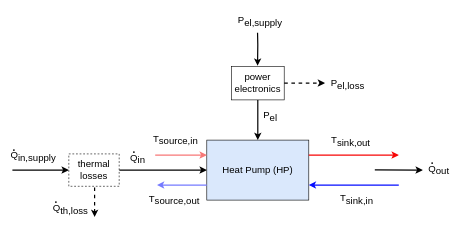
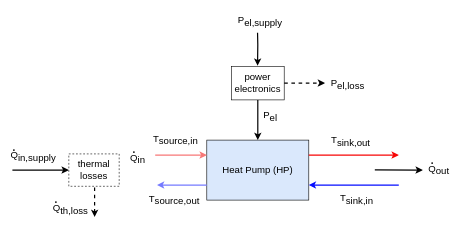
  <mxCell id="0" />
  <mxCell id="1" parent="0" />
  <mxCell id="2" value="&lt;font style=&quot;font-size: 16px;&quot;&gt;Heat Pump (HP)&lt;/font&gt;" style="rounded=0;whiteSpace=wrap;html=1;fontSize=16;fillColor=#dae8fc;" parent="1" vertex="1"><mxGeometry x="344" y="233" width="170" height="100" as="geometry" /></mxCell>
  <mxCell id="3" value="" style="endArrow=classic;html=1;rounded=0;strokeWidth=2;strokeColor=#757AFF;fontSize=16;" parent="1" edge="1"><mxGeometry width="50" height="50" relative="1" as="geometry"><mxPoint x="344" y="308" as="sourcePoint" /><mxPoint x="261" y="308" as="targetPoint" /></mxGeometry></mxCell>
  <mxCell id="4" value="" style="endArrow=classic;html=1;rounded=0;entryX=0;entryY=0.25;entryDx=0;entryDy=0;strokeWidth=2;strokeColor=#F70505;fontSize=16;" parent="1" edge="1"><mxGeometry width="50" height="50" relative="1" as="geometry"><mxPoint x="514" y="258" as="sourcePoint" /><mxPoint x="664" y="258" as="targetPoint" /></mxGeometry></mxCell>
  <mxCell id="5" value="" style="endArrow=classic;html=1;rounded=0;entryX=0;entryY=0.25;entryDx=0;entryDy=0;strokeWidth=2;strokeColor=#050DFF;fontSize=16;" parent="1" edge="1"><mxGeometry width="50" height="50" relative="1" as="geometry"><mxPoint x="664" y="308" as="sourcePoint" /><mxPoint x="514" y="308" as="targetPoint" /></mxGeometry></mxCell>
  <mxCell id="6" value="" style="endArrow=classic;html=1;rounded=0;entryX=0;entryY=0.25;entryDx=0;entryDy=0;strokeWidth=2;fillColor=#f8cecc;strokeColor=#F77777;fontColor=#FF4A4A;fontSize=16;" parent="1" edge="1"><mxGeometry width="50" height="50" relative="1" as="geometry"><mxPoint x="258" y="258" as="sourcePoint" /><mxPoint x="344" y="258" as="targetPoint" /></mxGeometry></mxCell>
  <mxCell id="7" value="" style="endArrow=classic;html=1;rounded=0;strokeColor=#000000;strokeWidth=2;fontSize=16;entryX=0.5;entryY=0;entryDx=0;entryDy=0;exitX=0.5;exitY=1;exitDx=0;exitDy=0;" parent="1" source="17" target="2" edge="1"><mxGeometry width="50" height="50" relative="1" as="geometry"><mxPoint x="429" y="188" as="sourcePoint" /><mxPoint x="514" y="228" as="targetPoint" /></mxGeometry></mxCell>
  <mxCell id="8" value="" style="endArrow=classic;html=1;rounded=0;strokeWidth=2;fillColor=#f8cecc;strokeColor=#000000;fontSize=16;" parent="1" edge="1"><mxGeometry width="50" height="50" relative="1" as="geometry"><mxPoint x="624" y="282.5" as="sourcePoint" /><mxPoint x="704" y="283" as="targetPoint" /></mxGeometry></mxCell>
  <mxCell id="9" value="Q&lt;sub style=&quot;font-size: 16px;&quot;&gt;in,supply&lt;/sub&gt;" style="text;html=1;strokeColor=none;fillColor=none;align=center;verticalAlign=middle;whiteSpace=wrap;rounded=0;fontSize=16;" parent="1" vertex="1"><mxGeometry x="25" y="245" width="60" height="30" as="geometry" /></mxCell>
  <mxCell id="10" value="Q&lt;sub style=&quot;font-size: 16px;&quot;&gt;out&lt;/sub&gt;" style="text;html=1;strokeColor=none;fillColor=none;align=center;verticalAlign=middle;whiteSpace=wrap;rounded=0;fontSize=16;" parent="1" vertex="1"><mxGeometry x="701" y="267" width="60" height="30" as="geometry" /></mxCell>
  <mxCell id="11" value="&lt;span style=&quot;font-size: 16px;&quot;&gt;P&lt;sub style=&quot;font-size: 16px;&quot;&gt;el&lt;/sub&gt;&lt;/span&gt;" style="text;html=1;strokeColor=none;fillColor=none;align=center;verticalAlign=middle;whiteSpace=wrap;rounded=0;fontSize=16;" parent="1" vertex="1"><mxGeometry x="420" y="178" width="60" height="30" as="geometry" /></mxCell>
  <mxCell id="12" value="." style="text;html=1;strokeColor=none;fillColor=none;align=center;verticalAlign=middle;whiteSpace=wrap;rounded=0;fontSize=25;fontFamily=Garamond;" parent="1" vertex="1"><mxGeometry x="20" y="236" width="6" height="12" as="geometry" /></mxCell>
  <mxCell id="13" value="T&lt;sub style=&quot;font-size: 16px;&quot;&gt;source,in&lt;/sub&gt;" style="text;html=1;strokeColor=none;fillColor=none;align=center;verticalAlign=middle;whiteSpace=wrap;rounded=0;fontSize=16;" parent="1" vertex="1"><mxGeometry x="262" y="217" width="60" height="30" as="geometry" /></mxCell>
  <mxCell id="14" value="T&lt;sub style=&quot;font-size: 16px;&quot;&gt;source,out&lt;/sub&gt;" style="text;html=1;strokeColor=none;fillColor=none;align=center;verticalAlign=middle;whiteSpace=wrap;rounded=0;fontSize=16;" parent="1" vertex="1"><mxGeometry x="260" y="317" width="60" height="30" as="geometry" /></mxCell>
  <mxCell id="15" value="T&lt;sub style=&quot;font-size: 16px;&quot;&gt;sink,out&lt;/sub&gt;" style="text;html=1;strokeColor=none;fillColor=none;align=center;verticalAlign=middle;whiteSpace=wrap;rounded=0;fontSize=16;" parent="1" vertex="1"><mxGeometry x="554" y="220" width="60" height="30" as="geometry" /></mxCell>
  <mxCell id="16" value="T&lt;sub style=&quot;font-size: 16px;&quot;&gt;sink,in&lt;/sub&gt;" style="text;html=1;strokeColor=none;fillColor=none;align=center;verticalAlign=middle;whiteSpace=wrap;rounded=0;fontSize=16;" parent="1" vertex="1"><mxGeometry x="564" y="316" width="60" height="30" as="geometry" /></mxCell>
  <mxCell id="17" value="&lt;font color=&quot;#000000&quot;&gt;power electronics&lt;/font&gt;" style="rounded=0;whiteSpace=wrap;html=1;fontSize=16;fontColor=#FF4A4A;" parent="1" vertex="1"><mxGeometry x="385" y="110" width="88" height="56" as="geometry" /></mxCell>
  <mxCell id="18" value="" style="endArrow=classic;html=1;rounded=0;strokeColor=#000000;strokeWidth=2;fontSize=16;entryX=0.5;entryY=0;entryDx=0;entryDy=0;exitX=0.5;exitY=1;exitDx=0;exitDy=0;" parent="1" edge="1"><mxGeometry width="50" height="50" relative="1" as="geometry"><mxPoint x="428.58" y="54" as="sourcePoint" /><mxPoint x="428.58" y="109" as="targetPoint" /><Array as="points"><mxPoint x="429" y="74" /></Array></mxGeometry></mxCell>
  <mxCell id="19" value="&lt;span style=&quot;font-size: 16px;&quot;&gt;P&lt;sub style=&quot;font-size: 16px;&quot;&gt;el,supply&lt;/sub&gt;&lt;/span&gt;" style="text;html=1;strokeColor=none;fillColor=none;align=center;verticalAlign=middle;whiteSpace=wrap;rounded=0;fontSize=16;" parent="1" vertex="1"><mxGeometry x="403" y="20" width="60" height="30" as="geometry" /></mxCell>
  <mxCell id="20" value="" style="endArrow=classic;html=1;rounded=0;strokeColor=#000000;strokeWidth=2;fontSize=16;exitX=1;exitY=0.5;exitDx=0;exitDy=0;dashed=1;" parent="1" source="17" edge="1"><mxGeometry width="50" height="50" relative="1" as="geometry"><mxPoint x="601" y="98" as="sourcePoint" /><mxPoint x="541" y="138" as="targetPoint" /><Array as="points"><mxPoint x="511" y="138" /></Array></mxGeometry></mxCell>
  <mxCell id="21" value="&lt;span style=&quot;font-size: 16px;&quot;&gt;P&lt;sub style=&quot;font-size: 16px;&quot;&gt;el,loss&lt;/sub&gt;&lt;/span&gt;" style="text;html=1;strokeColor=none;fillColor=none;align=center;verticalAlign=middle;whiteSpace=wrap;rounded=0;fontSize=16;" parent="1" vertex="1"><mxGeometry x="549" y="125" width="60" height="30" as="geometry" /></mxCell>
  <mxCell id="22" value="." style="text;html=1;strokeColor=none;fillColor=none;align=center;verticalAlign=middle;whiteSpace=wrap;rounded=0;fontSize=25;fontFamily=Garamond;" parent="1" vertex="1"><mxGeometry x="717" y="258" width="6" height="12" as="geometry" /></mxCell>
  <mxCell id="23" value="" style="endArrow=classic;html=1;rounded=0;strokeColor=#000000;strokeWidth=2;fontSize=16;exitX=1;exitY=0.5;exitDx=0;exitDy=0;dashed=1;" parent="1" edge="1"><mxGeometry width="50" height="50" relative="1" as="geometry"><mxPoint x="157" y="312" as="sourcePoint" /><mxPoint x="157" y="361" as="targetPoint" /></mxGeometry></mxCell>
  <mxCell id="24" value="&lt;span style=&quot;font-size: 16px;&quot;&gt;Q&lt;sub style=&quot;font-size: 16px;&quot;&gt;th,loss&lt;/sub&gt;&lt;/span&gt;" style="text;html=1;strokeColor=none;fillColor=none;align=center;verticalAlign=middle;whiteSpace=wrap;rounded=0;fontSize=16;" parent="1" vertex="1"><mxGeometry x="87" y="333" width="60" height="30" as="geometry" /></mxCell>
  <mxCell id="25" value="." style="text;html=1;strokeColor=none;fillColor=none;align=center;verticalAlign=middle;whiteSpace=wrap;rounded=0;fontSize=25;fontFamily=Garamond;" parent="1" vertex="1"><mxGeometry x="90" y="324" width="6" height="12" as="geometry" /></mxCell>
- <mxCell id="26" value="" style="edgeStyle=orthogonalEdgeStyle;rounded=0;orthogonalLoop=1;jettySize=auto;html=1;strokeWidth=2;entryX=0;entryY=0.5;entryDx=0;entryDy=0;" edge="1" parent="1" source="27" target="2"><mxGeometry relative="1" as="geometry" /></mxCell>
  <mxCell id="27" value="&lt;font color=&quot;#000000&quot;&gt;thermal losses&lt;/font&gt;" style="rounded=0;whiteSpace=wrap;html=1;fontSize=16;dashed=1;" vertex="1" parent="1"><mxGeometry x="114" y="256" width="84" height="54" as="geometry" /></mxCell>
  <mxCell id="28" value="" style="endArrow=classic;html=1;rounded=0;strokeWidth=2;fillColor=#f8cecc;strokeColor=#000000;fontSize=16;entryX=0;entryY=0.5;entryDx=0;entryDy=0;" parent="1" edge="1" target="27"><mxGeometry width="50" height="50" relative="1" as="geometry"><mxPoint x="20" y="283" as="sourcePoint" /><mxPoint x="261" y="285" as="targetPoint" /></mxGeometry></mxCell>
  <mxCell id="29" value="Q&lt;sub style=&quot;font-size: 16px;&quot;&gt;in&lt;/sub&gt;" style="text;html=1;strokeColor=none;fillColor=none;align=center;verticalAlign=middle;whiteSpace=wrap;rounded=0;fontSize=16;" vertex="1" parent="1"><mxGeometry x="199" y="249" width="60" height="30" as="geometry" /></mxCell>
  <mxCell id="30" value="." style="text;html=1;strokeColor=none;fillColor=none;align=center;verticalAlign=middle;whiteSpace=wrap;rounded=0;fontSize=25;fontFamily=Garamond;" vertex="1" parent="1"><mxGeometry x="220" y="240" width="6" height="12" as="geometry" /></mxCell>
